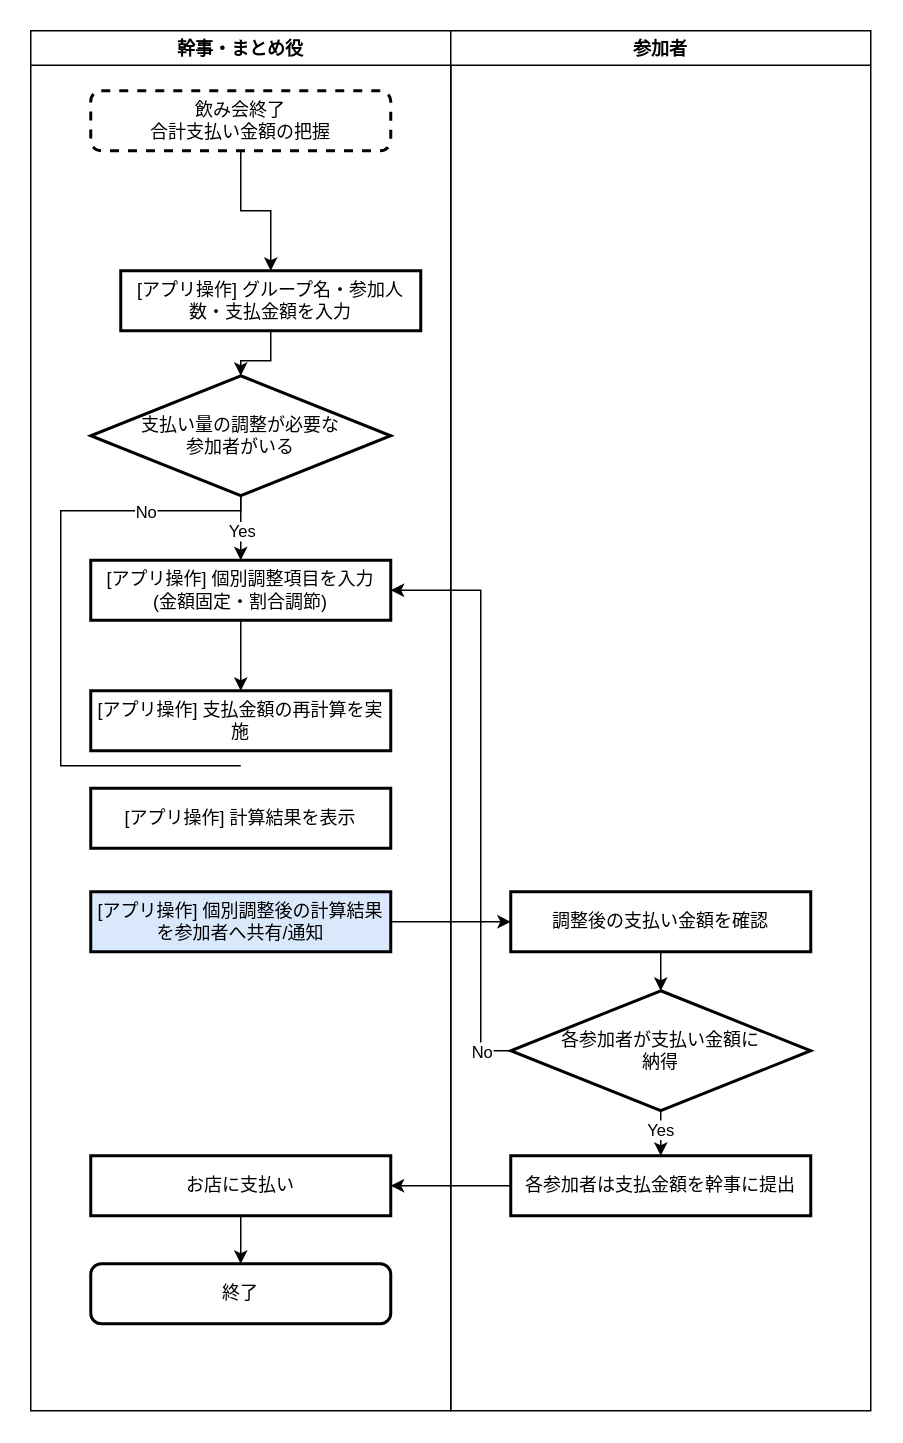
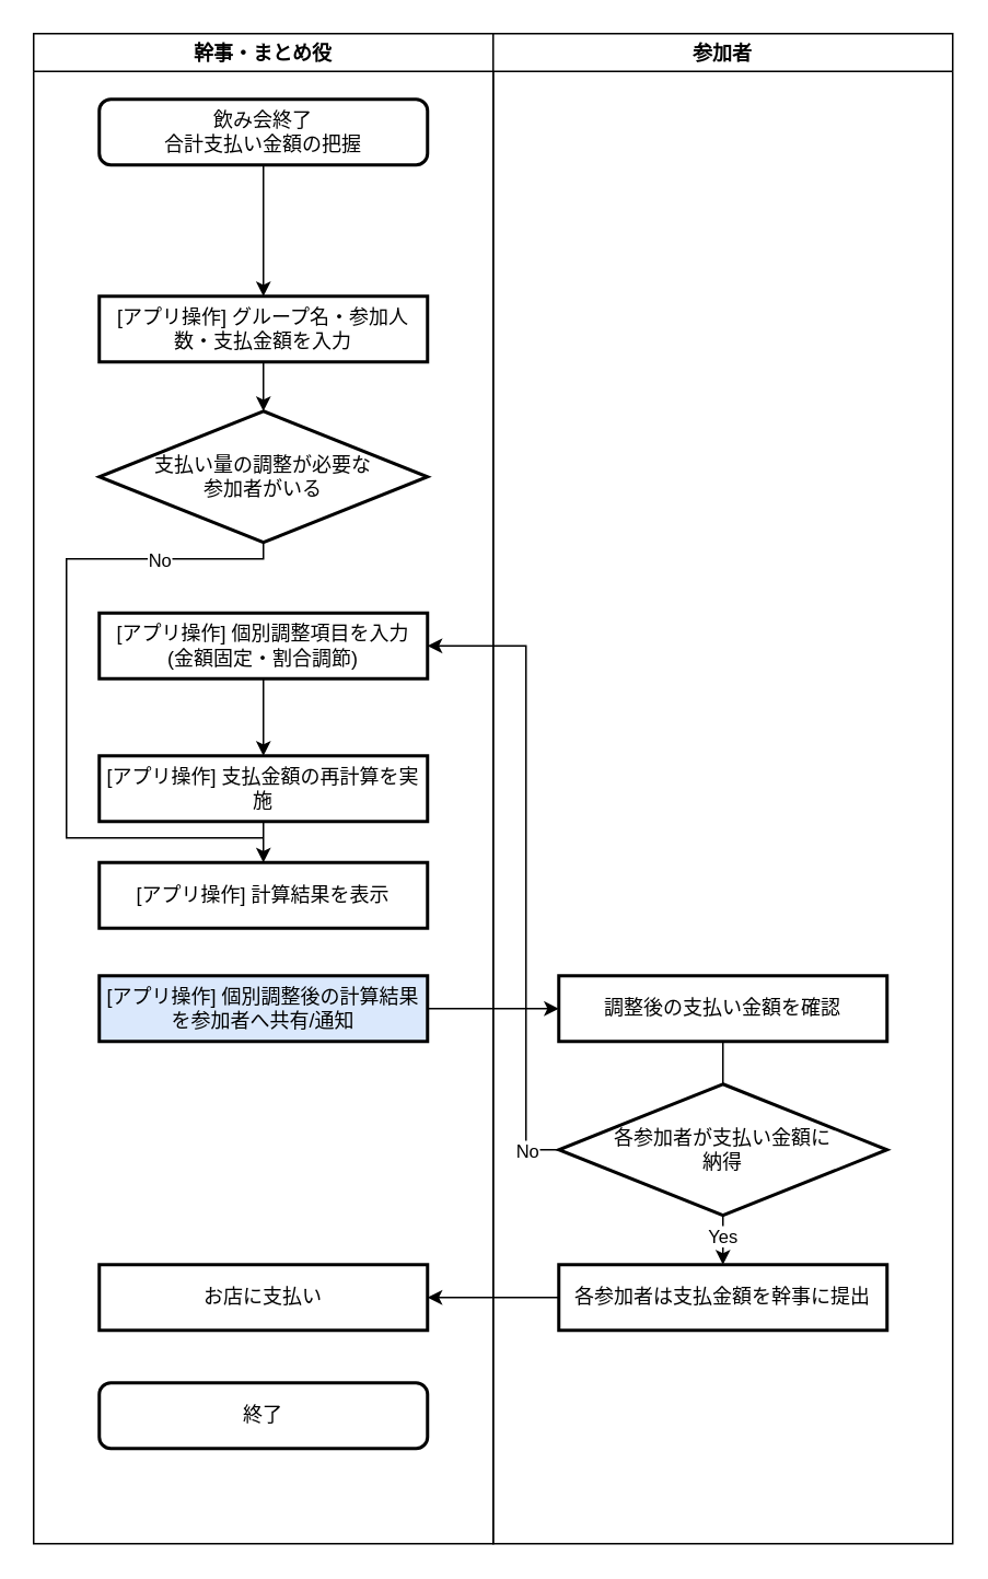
  <mxCell id="0" />
  <mxCell id="1" parent="0" />
  <mxCell id="2" value="幹事・まとめ役" style="swimlane;" parent="1" vertex="1"><mxGeometry x="20" y="20" width="280" height="920" as="geometry" /></mxCell>
  <mxCell id="3" value="" style="edgeStyle=orthogonalEdgeStyle;rounded=0;orthogonalLoop=1;jettySize=auto;html=1;" parent="2" source="4" target="6" edge="1"><mxGeometry relative="1" as="geometry" /></mxCell>
- <mxCell id="4" value="飲み会終了&lt;br&gt;合計支払い金額の把握" style="rounded=1;whiteSpace=wrap;html=1;absoluteArcSize=1;arcSize=14;strokeWidth=2;dashed=1;" parent="2" vertex="1"><mxGeometry x="40" y="40" width="200" height="40" as="geometry" /></mxCell>
+ <mxCell id="4" value="飲み会終了&lt;br&gt;合計支払い金額の把握" style="rounded=1;whiteSpace=wrap;html=1;absoluteArcSize=1;arcSize=14;strokeWidth=2;" parent="2" vertex="1"><mxGeometry x="40" y="40" width="200" height="40" as="geometry" /></mxCell>
  <mxCell id="5" value="" style="edgeStyle=orthogonalEdgeStyle;rounded=0;orthogonalLoop=1;jettySize=auto;html=1;" parent="2" source="6" target="9" edge="1"><mxGeometry relative="1" as="geometry" /></mxCell>
- <mxCell id="6" value="[アプリ操作] グループ名・参加人数・支払金額を入力" style="rounded=0;whiteSpace=wrap;html=1;absoluteArcSize=1;arcSize=14;strokeWidth=2;" parent="2" vertex="1"><mxGeometry x="60" y="160" width="200" height="40" as="geometry" /></mxCell>
+ <mxCell id="6" value="[アプリ操作] グループ名・参加人数・支払金額を入力" style="rounded=0;whiteSpace=wrap;html=1;absoluteArcSize=1;arcSize=14;strokeWidth=2;" parent="2" vertex="1"><mxGeometry x="40" y="160" width="200" height="40" as="geometry" /></mxCell>
  <mxCell id="7" value="" style="edgeStyle=orthogonalEdgeStyle;rounded=0;orthogonalLoop=1;jettySize=auto;html=1;endArrow=none;endFill=0;" parent="2" source="9" edge="1"><mxGeometry relative="1" as="geometry"><mxPoint x="140" y="490" as="targetPoint" /><Array as="points"><mxPoint x="140" y="320" /><mxPoint x="20" y="320" /><mxPoint x="20" y="490" /></Array></mxGeometry></mxCell>
  <mxCell id="8" value="No" style="edgeLabel;html=1;align=center;verticalAlign=middle;resizable=0;points=[];" parent="7" vertex="1" connectable="0"><mxGeometry x="-0.647" relative="1" as="geometry"><mxPoint as="offset" /></mxGeometry></mxCell>
  <mxCell id="9" value="支払い量の調整が必要な&lt;br&gt;参加者がいる" style="strokeWidth=2;html=1;shape=mxgraph.flowchart.decision;whiteSpace=wrap;" parent="2" vertex="1"><mxGeometry x="40" y="230" width="200" height="80" as="geometry" /></mxCell>
  <mxCell id="10" value="[アプリ操作] 計算結果を表示" style="rounded=0;whiteSpace=wrap;html=1;absoluteArcSize=1;arcSize=14;strokeWidth=2;" parent="2" vertex="1"><mxGeometry x="40" y="505" width="200" height="40" as="geometry" /></mxCell>
- <mxCell id="11" value="" style="edgeStyle=orthogonalEdgeStyle;rounded=0;orthogonalLoop=1;jettySize=auto;html=1;" parent="2" source="12" target="13" edge="1"><mxGeometry relative="1" as="geometry" /></mxCell>
  <mxCell id="12" value="お店に支払い" style="whiteSpace=wrap;html=1;rounded=0;absoluteArcSize=1;arcSize=14;strokeWidth=2;" parent="2" vertex="1"><mxGeometry x="40" y="750" width="200" height="40" as="geometry" /></mxCell>
  <mxCell id="13" value="終了" style="whiteSpace=wrap;html=1;rounded=1;absoluteArcSize=1;arcSize=14;strokeWidth=2;" parent="2" vertex="1"><mxGeometry x="40" y="822" width="200" height="40" as="geometry" /></mxCell>
  <mxCell id="14" value="" style="edgeStyle=orthogonalEdgeStyle;rounded=0;orthogonalLoop=1;jettySize=auto;html=1;" parent="2" source="15" target="18" edge="1"><mxGeometry relative="1" as="geometry" /></mxCell>
  <mxCell id="15" value="[アプリ操作] 個別調整項目を入力&lt;br&gt;(金額固定・割合調節)" style="rounded=0;whiteSpace=wrap;html=1;strokeWidth=2;" parent="2" vertex="1"><mxGeometry x="40" y="353" width="200" height="40" as="geometry" /></mxCell>
- <mxCell id="16" value="" style="edgeStyle=orthogonalEdgeStyle;rounded=0;orthogonalLoop=1;jettySize=auto;html=1;" parent="2" source="9" target="15" edge="1"><mxGeometry relative="1" as="geometry" /></mxCell>
- <mxCell id="17" value="Yes" style="edgeLabel;html=1;align=center;verticalAlign=middle;resizable=0;points=[];" parent="16" vertex="1" connectable="0"><mxGeometry x="0.084" relative="1" as="geometry"><mxPoint as="offset" /></mxGeometry></mxCell>
  <mxCell id="18" value="[アプリ操作] 支払金額の再計算を実施" style="rounded=0;whiteSpace=wrap;html=1;strokeWidth=2;" parent="2" vertex="1"><mxGeometry x="40" y="440" width="200" height="40" as="geometry" /></mxCell>
+ <mxCell id="19" value="" style="edgeStyle=orthogonalEdgeStyle;rounded=0;orthogonalLoop=1;jettySize=auto;html=1;entryX=0.5;entryY=0;entryDx=0;entryDy=0;" parent="2" source="18" target="10" edge="1"><mxGeometry relative="1" as="geometry"><mxPoint x="140" y="510" as="targetPoint" /></mxGeometry></mxCell>
  <mxCell id="20" value="" style="edgeStyle=orthogonalEdgeStyle;rounded=0;orthogonalLoop=1;jettySize=auto;html=1;entryX=1;entryY=0.5;entryDx=0;entryDy=0;" edge="1" parent="2" target="15"><mxGeometry relative="1" as="geometry"><mxPoint x="320.071" y="680.019" as="sourcePoint" /><mxPoint x="250" y="369.99" as="targetPoint" /><Array as="points"><mxPoint x="300" y="680" /><mxPoint x="300" y="373" /></Array></mxGeometry></mxCell>
  <mxCell id="21" value="No" style="edgeLabel;html=1;align=center;verticalAlign=middle;resizable=0;points=[];" vertex="1" connectable="0" parent="20"><mxGeometry x="-0.895" relative="1" as="geometry"><mxPoint as="offset" /></mxGeometry></mxCell>
  <mxCell id="22" value="参加者" style="swimlane;" parent="1" vertex="1"><mxGeometry x="300" y="20" width="280" height="920" as="geometry" /></mxCell>
- <mxCell id="23" value="" style="edgeStyle=orthogonalEdgeStyle;rounded=0;orthogonalLoop=1;jettySize=auto;html=1;" edge="1" parent="22" source="24" target="27"><mxGeometry relative="1" as="geometry" /></mxCell>
+ <mxCell id="23" value="" style="edgeStyle=orthogonalEdgeStyle;rounded=0;orthogonalLoop=1;jettySize=auto;html=1;endArrow=none;" edge="1" parent="22" source="24" target="27"><mxGeometry relative="1" as="geometry" /></mxCell>
  <mxCell id="24" value="調整後の支払い金額を確認" style="whiteSpace=wrap;html=1;rounded=0;absoluteArcSize=1;arcSize=14;strokeWidth=2;" parent="22" vertex="1"><mxGeometry x="40" y="574" width="200" height="40" as="geometry" /></mxCell>
  <mxCell id="25" value="" style="edgeStyle=orthogonalEdgeStyle;rounded=0;orthogonalLoop=1;jettySize=auto;html=1;" edge="1" parent="22" source="27" target="28"><mxGeometry relative="1" as="geometry" /></mxCell>
  <mxCell id="26" value="Yes" style="edgeLabel;html=1;align=center;verticalAlign=middle;resizable=0;points=[];" vertex="1" connectable="0" parent="25"><mxGeometry x="0.269" y="-1" relative="1" as="geometry"><mxPoint as="offset" /></mxGeometry></mxCell>
  <mxCell id="27" value="各参加者が支払い金額に&lt;br&gt;納得" style="rhombus;whiteSpace=wrap;html=1;rounded=0;absoluteArcSize=1;arcSize=14;strokeWidth=2;" vertex="1" parent="22"><mxGeometry x="40" y="640" width="200" height="80" as="geometry" /></mxCell>
  <mxCell id="28" value="各参加者は支払金額を幹事に提出" style="whiteSpace=wrap;html=1;rounded=0;absoluteArcSize=1;arcSize=14;strokeWidth=2;" vertex="1" parent="22"><mxGeometry x="40" y="750" width="200" height="40" as="geometry" /></mxCell>
  <mxCell id="29" value="" style="edgeStyle=orthogonalEdgeStyle;rounded=0;orthogonalLoop=1;jettySize=auto;html=1;" edge="1" parent="1" source="30" target="24"><mxGeometry relative="1" as="geometry" /></mxCell>
  <mxCell id="30" value="[アプリ操作] 個別調整後の計算結果を参加者へ共有/通知 " style="rounded=0;whiteSpace=wrap;html=1;strokeWidth=2;fillColor=#dae8fc;" parent="1" vertex="1"><mxGeometry x="60" y="594" width="200" height="40" as="geometry" /></mxCell>
  <mxCell id="31" value="" style="edgeStyle=orthogonalEdgeStyle;rounded=0;orthogonalLoop=1;jettySize=auto;html=1;" edge="1" parent="1" source="28" target="12"><mxGeometry relative="1" as="geometry" /></mxCell>
